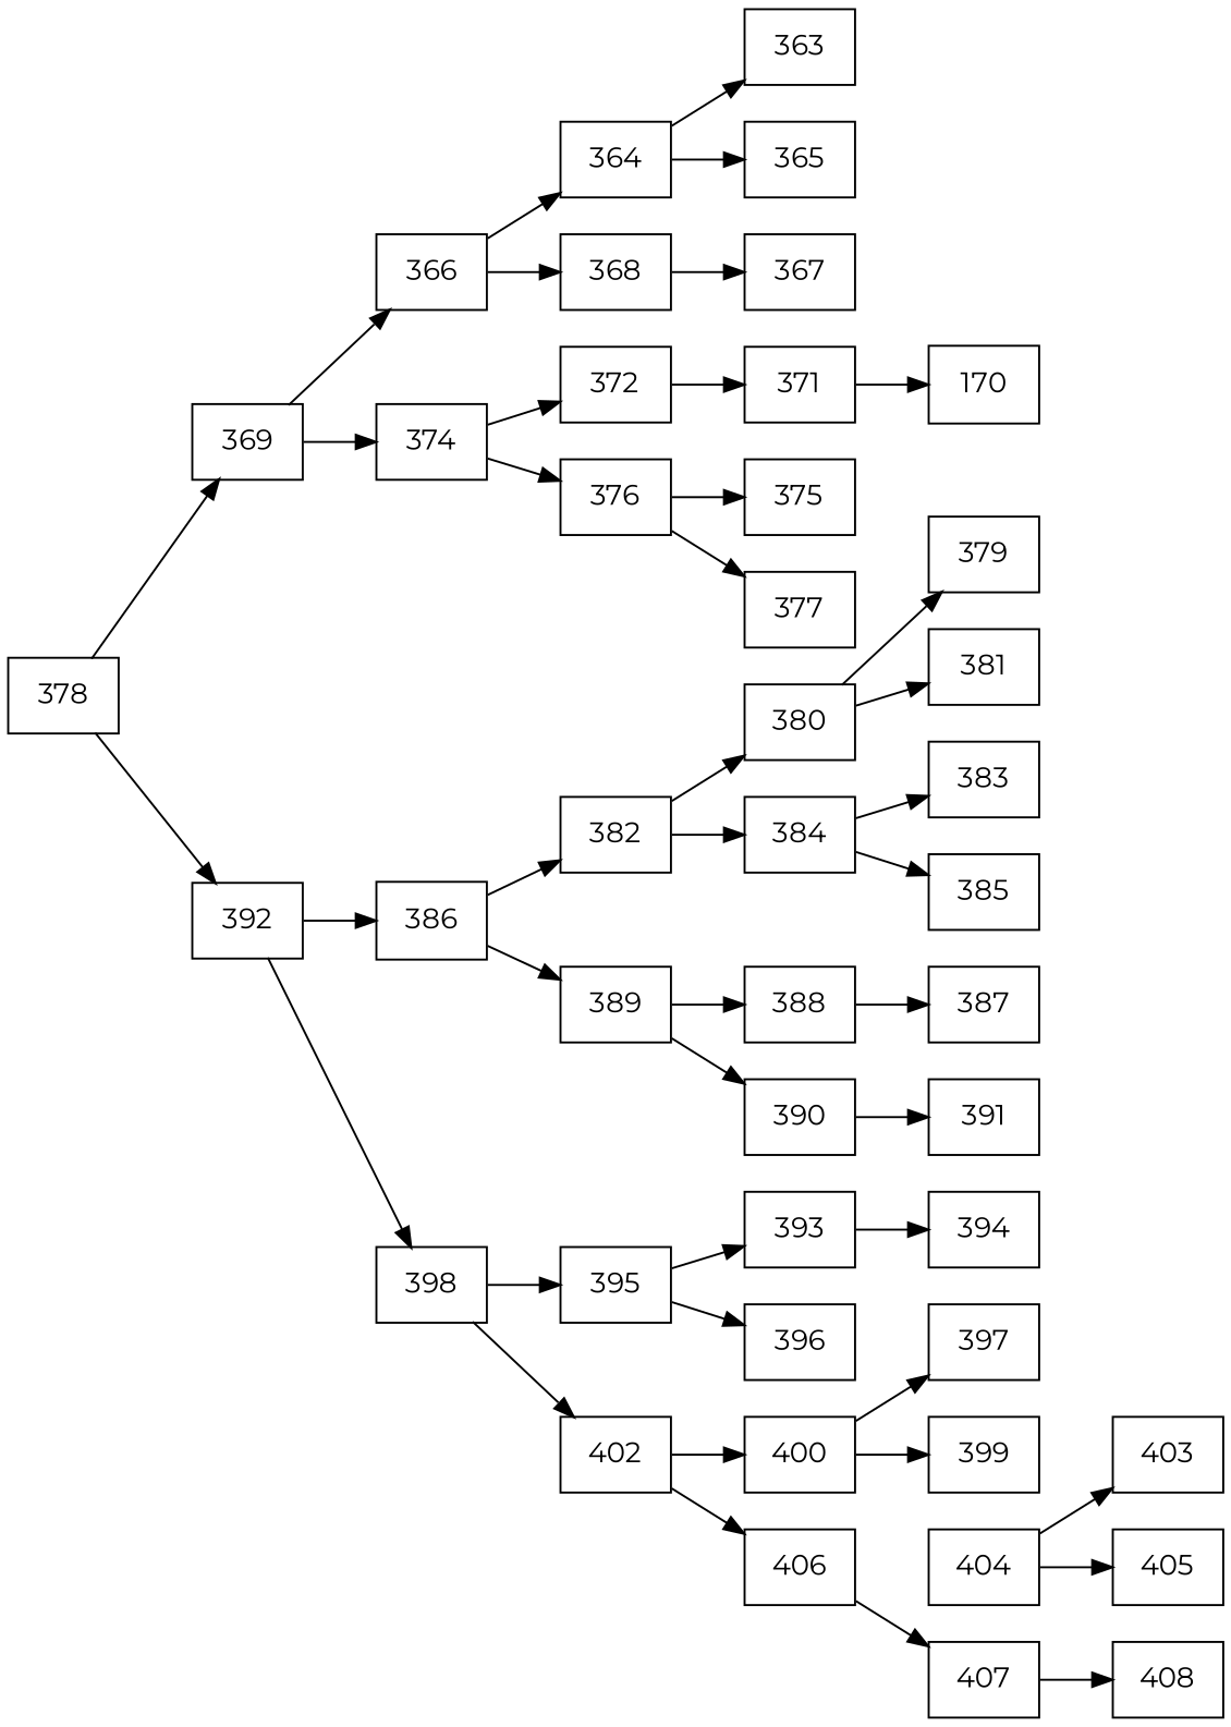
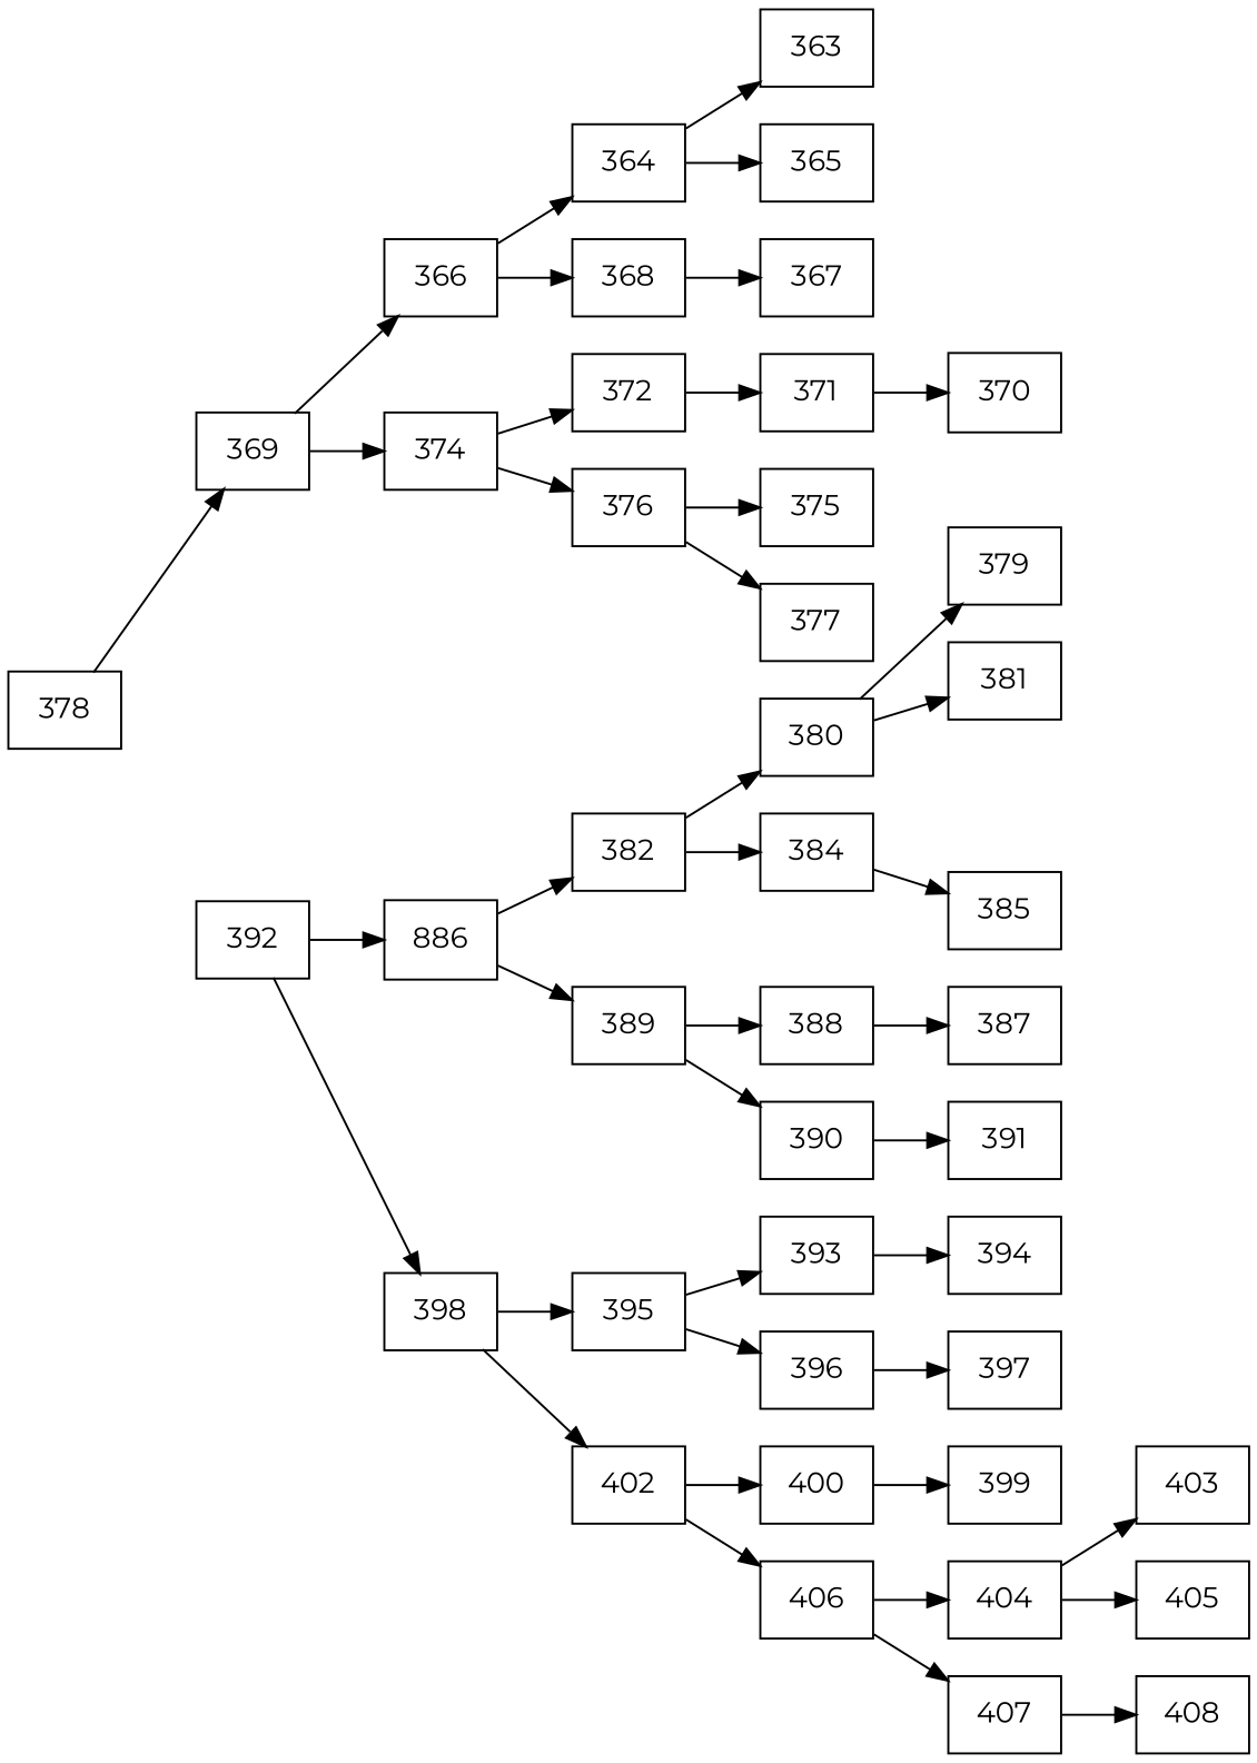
  digraph {
    concentrate=true
    fontname=Montserrat
    rankdir=LR
    node [fontname=Montserrat shape=record]
    edge [fontname=Montserrat]
    n1 [label=378]
    n2 [label=369]
    n3 [label=392]
    n4 [label=366]
    n5 [label=374]
-   n6 [label=386]
+   n6 [label=886]
    n7 [label=398]
    n8 [label=364]
    n9 [label=368]
    n10 [label=372]
    n11 [label=376]
    n12 [label=363]
    n13 [label=365]
    n14 [label=367]
    n15 [label=371]
    n16 [label=375]
    n17 [label=377]
-   n18 [label=170]
+   n18 [label=370]
    n19 [label=382]
    n20 [label=389]
    n21 [label=395]
    n22 [label=402]
    n23 [label=380]
    n24 [label=384]
    n25 [label=388]
    n26 [label=390]
    n27 [label=379]
    n28 [label=381]
-   n29 [label=383]
    n30 [label=385]
    n31 [label=387]
    n32 [label=391]
    n33 [label=393]
    n34 [label=396]
    n35 [label=400]
    n36 [label=406]
    n37 [label=394]
    n38 [label=397]
    n39 [label=399]
    n40 [label=404]
    n41 [label=407]
    n42 [label=403]
    n43 [label=405]
    n44 [label=408]
    n1 -> n2
-   n1 -> n3
    n2 -> n4
    n2 -> n5
    n3 -> n6
    n3 -> n7
    n4 -> n8
    n4 -> n9
    n5 -> n10
    n5 -> n11
    n6 -> n19
    n6 -> n20
    n7 -> n21
    n7 -> n22
    n8 -> n12
    n8 -> n13
    n9 -> n14
    n10 -> n15
    n11 -> n16
    n11 -> n17
    n15 -> n18
    n19 -> n23
    n19 -> n24
    n20 -> n25
    n20 -> n26
    n21 -> n33
    n21 -> n34
    n22 -> n35
    n22 -> n36
    n23 -> n27
    n23 -> n28
-   n24 -> n29
    n24 -> n30
    n25 -> n31
    n26 -> n32
    n33 -> n37
-   n35 -> n38
+   n34 -> n38
    n35 -> n39
+   n36 -> n40
    n36 -> n41
    n40 -> n42
    n40 -> n43
    n41 -> n44
  }
